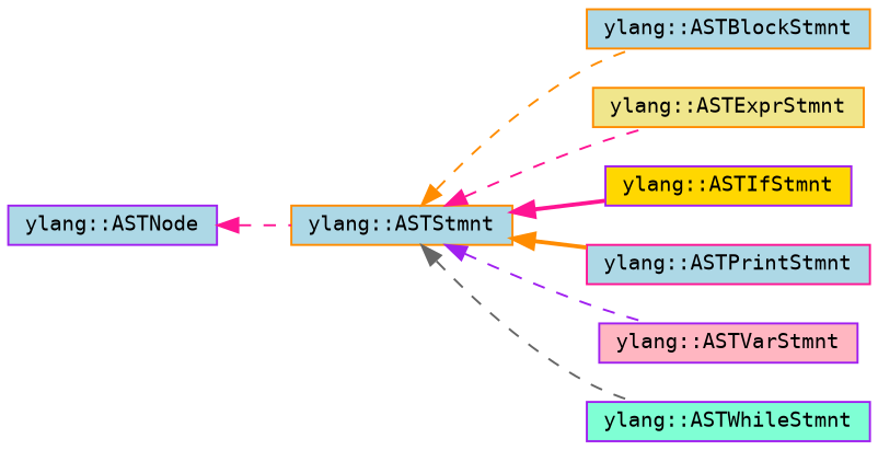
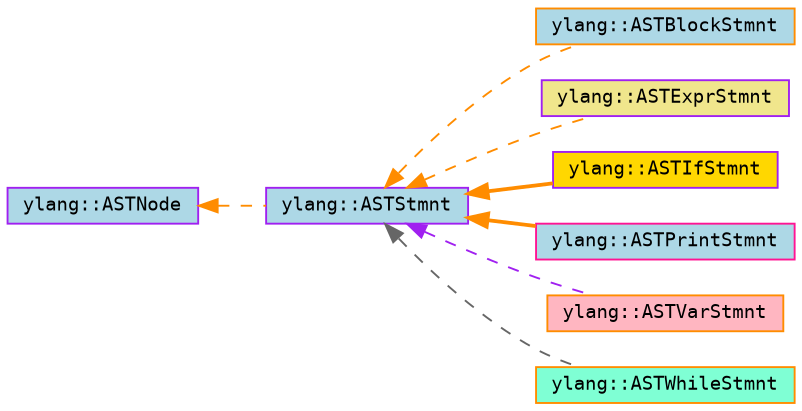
  digraph {
    fontname="DejaVu Sans Mono"
    rankdir=LR
    node [color=purple fillcolor=lightblue fontname="DejaVu Sans Mono" fontsize=10 shape=record style=filled]
    edge [color=darkorange dir=back fontname="DejaVu Sans Mono" fontsize=10 labelfontname=Helvetica labelfontsize=10 style=dashed]
-   n1 [color=darkorange fontcolor=black height=0.2 label="ylang::ASTStmnt" width=0.4]
+   n1 [fontcolor=black height=0.2 label="ylang::ASTStmnt" width=0.4]
    n2 [color=darkorange height=0.2 label="ylang::ASTBlockStmnt" width=0.4]
-   n3 [color=darkorange fillcolor=khaki height=0.2 label="ylang::ASTExprStmnt" width=0.4]
+   n3 [fillcolor=khaki height=0.2 label="ylang::ASTExprStmnt" width=0.4]
    n4 [fillcolor=gold height=0.2 label="ylang::ASTIfStmnt" width=0.4]
    n5 [color=deeppink height=0.2 label="ylang::ASTPrintStmnt" width=0.4]
-   n6 [fillcolor=lightpink height=0.2 label="ylang::ASTVarStmnt" width=0.4]
-   n7 [fillcolor=aquamarine height=0.2 label="ylang::ASTWhileStmnt" width=0.4]
+   n6 [color=darkorange fillcolor=lightpink height=0.2 label="ylang::ASTVarStmnt" width=0.4]
+   n7 [color=darkorange fillcolor=aquamarine height=0.2 label="ylang::ASTWhileStmnt" width=0.4]
    n8 [height=0.2 label="ylang::ASTNode" width=0.4]
    n1 -> n2
-   n1 -> n3 [color=deeppink]
-   n1 -> n4 [color=deeppink style=bold]
+   n1 -> n3
+   n1 -> n4 [style=bold]
    n1 -> n5 [style=bold]
    n1 -> n6 [color=purple]
    n1 -> n7 [color=gray40]
-   n8 -> n1 [color=deeppink]
+   n8 -> n1
  }
